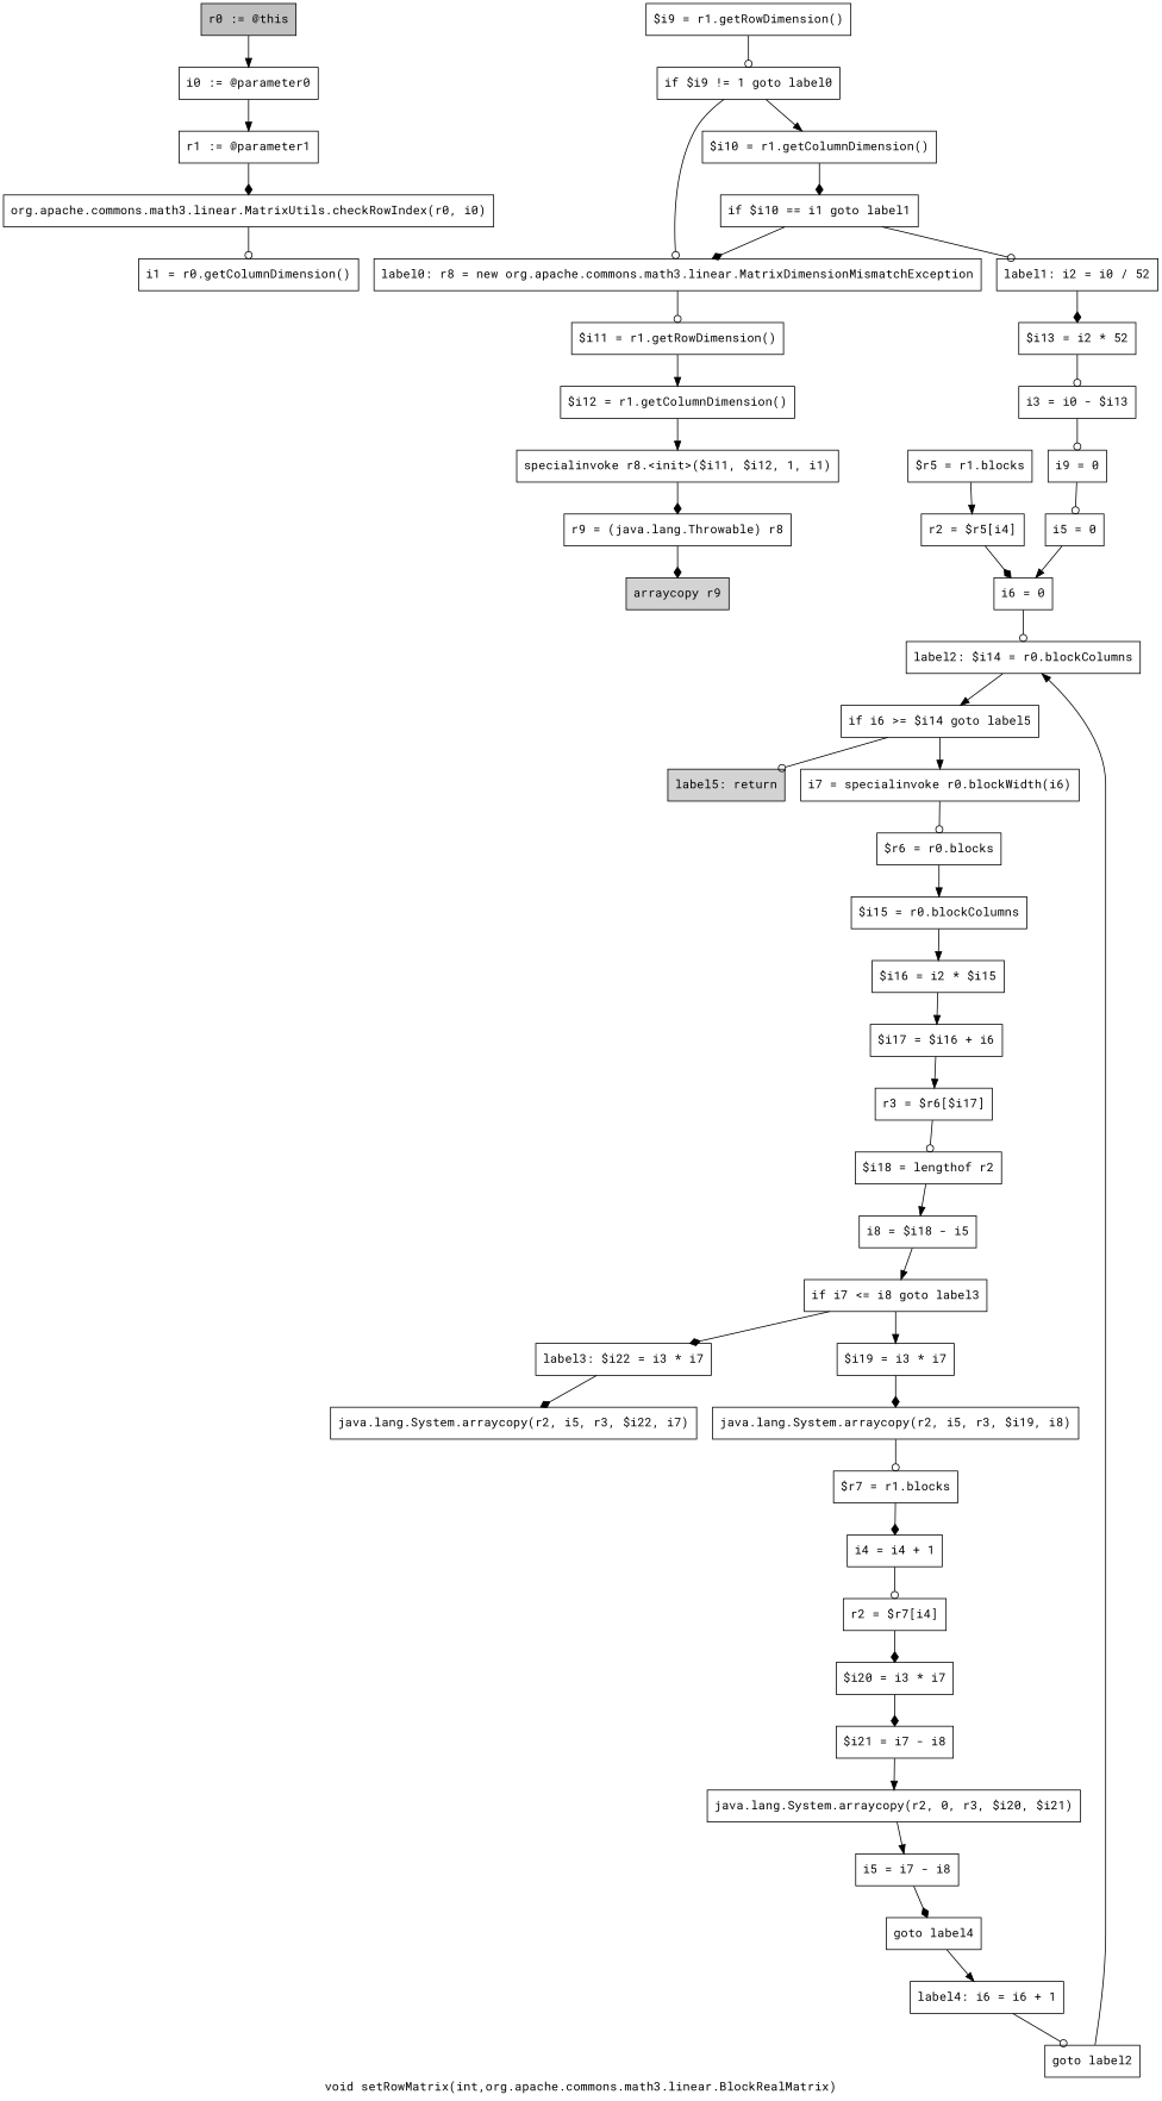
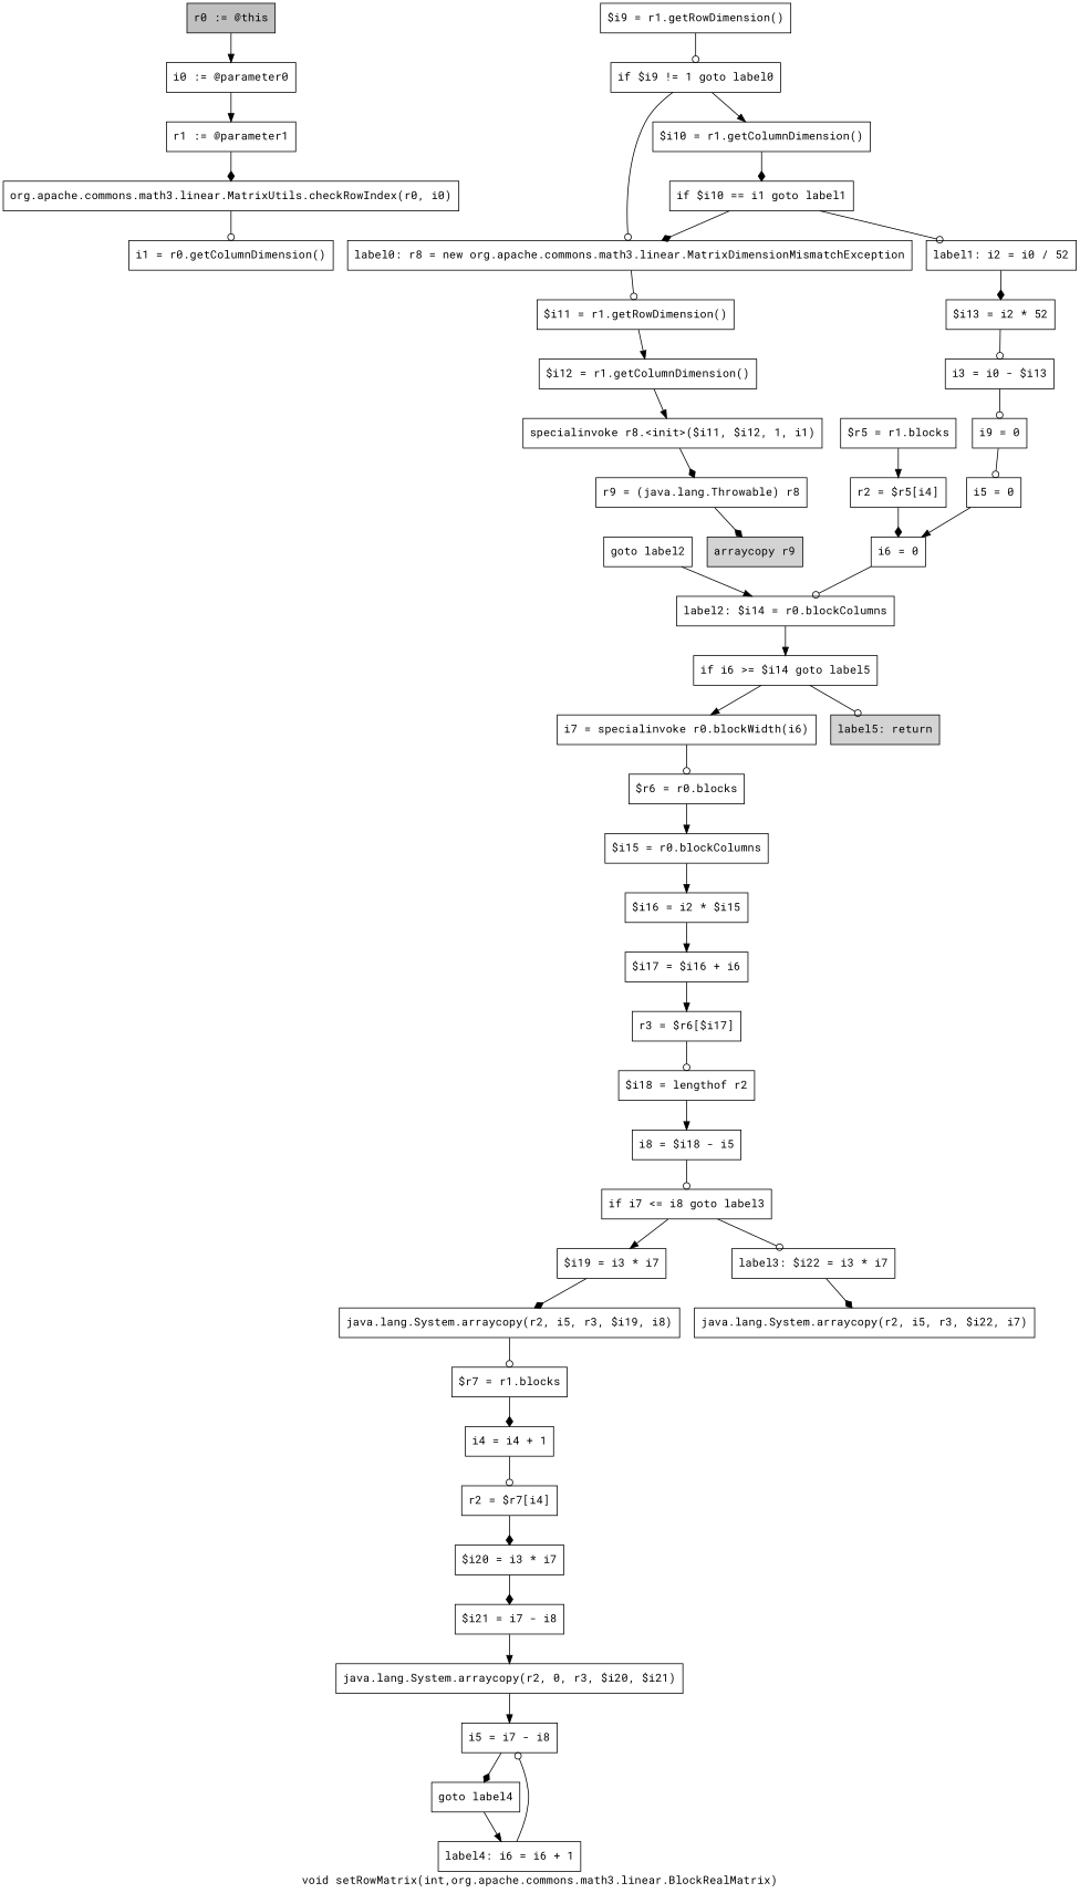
  digraph {
    fontname="Roboto Mono"
    label="void setRowMatrix(int,org.apache.commons.math3.linear.BlockRealMatrix)"
    node [fontname="Roboto Mono" shape=box]
    edge [arrowhead=normal fontname="Roboto Mono"]
    n1 [fillcolor=gray label="r0 := @this" style=filled]
    n2 [label="i0 := @parameter0"]
    n3 [label="r1 := @parameter1"]
    n4 [label="org.apache.commons.math3.linear.MatrixUtils.checkRowIndex(r0, i0)"]
    n5 [label="i1 = r0.getColumnDimension()"]
    n6 [label="$i9 = r1.getRowDimension()"]
    n7 [label="if $i9 != 1 goto label0"]
    n8 [label="$i10 = r1.getColumnDimension()"]
    n9 [label="label0: r8 = new org.apache.commons.math3.linear.MatrixDimensionMismatchException"]
    n10 [label="if $i10 == i1 goto label1"]
    n11 [label="$i11 = r1.getRowDimension()"]
    n12 [label="label1: i2 = i0 / 52"]
    n13 [label="$i12 = r1.getColumnDimension()"]
    n14 [label="$i13 = i2 * 52"]
    n15 [label="i3 = i0 - $i13"]
    n16 [label="specialinvoke r8.<init>($i11, $i12, 1, i1)"]
    n17 [label="r9 = (java.lang.Throwable) r8"]
    n18 [fillcolor=lightgray label="arraycopy r9" style=filled]
    n19 [label="i9 = 0"]
    n20 [label="i5 = 0"]
    n21 [label="i6 = 0"]
    n22 [label="$r5 = r1.blocks"]
    n23 [label="r2 = $r5[i4]"]
    n24 [label="label2: $i14 = r0.blockColumns"]
    n25 [label="if i6 >= $i14 goto label5"]
    n26 [label="i7 = specialinvoke r0.blockWidth(i6)"]
    n27 [fillcolor=lightgray label="label5: return" style=filled]
    n28 [label="$r6 = r0.blocks"]
    n29 [label="$i15 = r0.blockColumns"]
    n30 [label="$i16 = i2 * $i15"]
    n31 [label="$i17 = $i16 + i6"]
    n32 [label="r3 = $r6[$i17]"]
    n33 [label="$i18 = lengthof r2"]
    n34 [label="i8 = $i18 - i5"]
    n35 [label="if i7 <= i8 goto label3"]
    n36 [label="$i19 = i3 * i7"]
    n37 [label="label3: $i22 = i3 * i7"]
    n38 [label="java.lang.System.arraycopy(r2, i5, r3, $i19, i8)"]
    n39 [label="java.lang.System.arraycopy(r2, i5, r3, $i22, i7)"]
    n40 [label="$r7 = r1.blocks"]
    n41 [label="i4 = i4 + 1"]
    n42 [label="r2 = $r7[i4]"]
    n43 [label="$i20 = i3 * i7"]
    n44 [label="$i21 = i7 - i8"]
    n45 [label="java.lang.System.arraycopy(r2, 0, r3, $i20, $i21)"]
    n46 [label="i5 = i7 - i8"]
    n47 [label="goto label4"]
    n48 [label="label4: i6 = i6 + 1"]
    n49 [label="goto label2"]
    n1 -> n2
    n2 -> n3
    n3 -> n4 [arrowhead=diamond]
    n4 -> n5 [arrowhead=odot]
    n6 -> n7 [arrowhead=odot]
    n7 -> n8
    n7 -> n9 [arrowhead=odot]
    n8 -> n10 [arrowhead=diamond]
    n9 -> n11 [arrowhead=odot]
    n10 -> n9 [arrowhead=diamond]
    n10 -> n12 [arrowhead=odot]
    n11 -> n13
    n12 -> n14 [arrowhead=diamond]
    n13 -> n16
    n14 -> n15 [arrowhead=odot]
    n15 -> n19 [arrowhead=odot]
    n16 -> n17 [arrowhead=diamond]
    n17 -> n18 [arrowhead=diamond]
    n19 -> n20 [arrowhead=odot]
    n20 -> n21
    n21 -> n24 [arrowhead=odot]
    n22 -> n23
    n23 -> n21 [arrowhead=diamond]
    n24 -> n25
    n25 -> n26
    n25 -> n27 [arrowhead=odot]
    n26 -> n28 [arrowhead=odot]
    n28 -> n29
    n29 -> n30
    n30 -> n31
    n31 -> n32
    n32 -> n33 [arrowhead=odot]
    n33 -> n34
-   n34 -> n35
+   n34 -> n35 [arrowhead=odot]
    n35 -> n36
-   n35 -> n37 [arrowhead=diamond]
+   n35 -> n37 [arrowhead=odot]
    n36 -> n38 [arrowhead=diamond]
    n37 -> n39 [arrowhead=diamond]
    n38 -> n40 [arrowhead=odot]
    n40 -> n41 [arrowhead=diamond]
    n41 -> n42 [arrowhead=odot]
    n42 -> n43 [arrowhead=diamond]
    n43 -> n44 [arrowhead=diamond]
    n44 -> n45
    n45 -> n46
    n46 -> n47 [arrowhead=diamond]
    n47 -> n48
-   n48 -> n49 [arrowhead=odot]
+   n48 -> n46 [arrowhead=odot]
    n49 -> n24
  }
